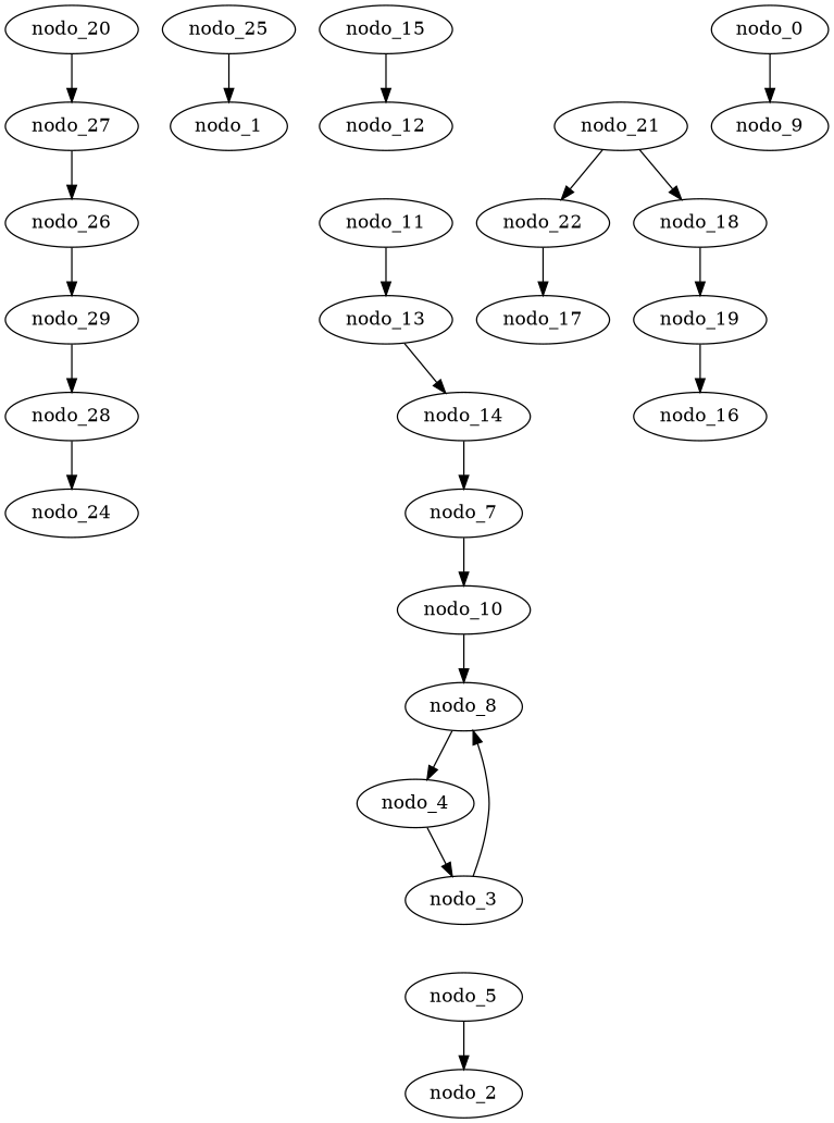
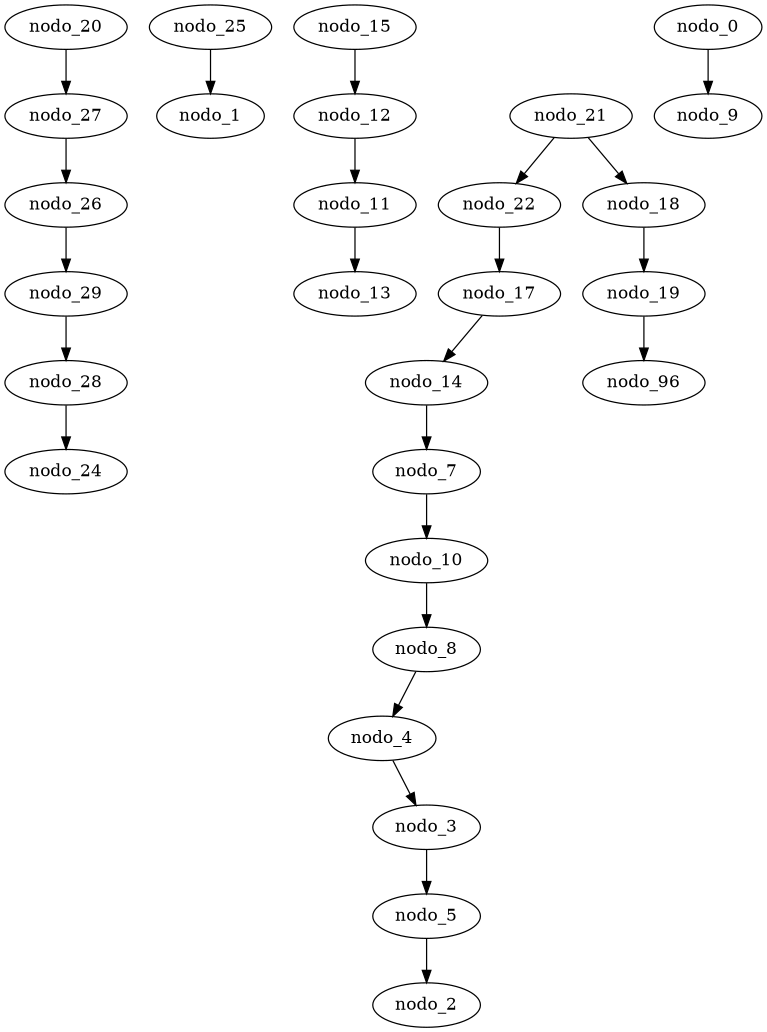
  digraph {
    nodo_28
    nodo_24
    nodo_25
    nodo_1
    nodo_14
    nodo_7
    nodo_10
    nodo_8
    nodo_4
    nodo_3
    nodo_15
    nodo_12
    nodo_11
    nodo_13
    nodo_19
-   nodo_16
+   nodo_16 [label=nodo_96]
    nodo_21
    nodo_22
    nodo_18
    nodo_17
    nodo_27
    nodo_26
    nodo_29
    nodo_5
    nodo_2
    nodo_0
    nodo_9
    nodo_20
    nodo_28 -> nodo_24
    nodo_25 -> nodo_1
    nodo_14 -> nodo_7
    nodo_7 -> nodo_10
    nodo_10 -> nodo_8
    nodo_8 -> nodo_4
    nodo_4 -> nodo_3
-   nodo_3 -> nodo_8
+   nodo_3 -> nodo_5
    nodo_15 -> nodo_12
+   nodo_12 -> nodo_11
    nodo_11 -> nodo_13
-   nodo_13 -> nodo_14
+   nodo_17 -> nodo_14
    nodo_19 -> nodo_16
    nodo_21 -> nodo_22
    nodo_21 -> nodo_18
    nodo_22 -> nodo_17
    nodo_18 -> nodo_19
    nodo_27 -> nodo_26
    nodo_26 -> nodo_29
    nodo_29 -> nodo_28
    nodo_5 -> nodo_2
    nodo_0 -> nodo_9
    nodo_20 -> nodo_27
  }
